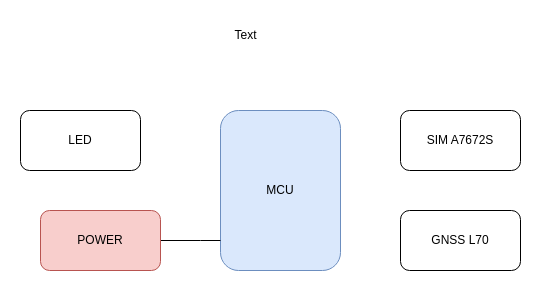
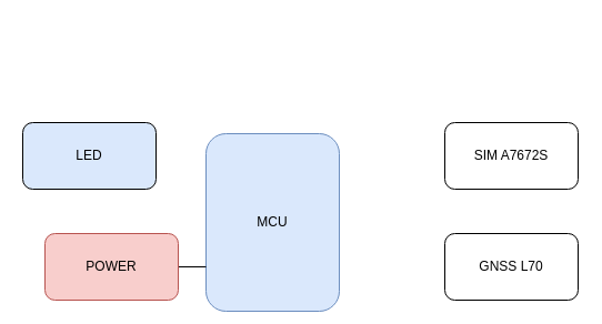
  <mxCell id="0" />
  <mxCell id="1" parent="0" />
- <mxCell id="2" value="MCU" style="rounded=1;whiteSpace=wrap;html=1;fillColor=#dae8fc;strokeColor=#6c8ebf;" vertex="1" parent="1"><mxGeometry x="220" y="110" width="120" height="160" as="geometry" /></mxCell>
+ <mxCell id="2" value="MCU" style="rounded=1;whiteSpace=wrap;html=1;fillColor=#dae8fc;strokeColor=#6c8ebf;" vertex="1" parent="1"><mxGeometry x="185" y="120" width="120" height="160" as="geometry" /></mxCell>
  <mxCell id="3" value="SIM A7672S" style="rounded=1;whiteSpace=wrap;html=1;" vertex="1" parent="1"><mxGeometry x="400" y="110" width="120" height="60" as="geometry" /></mxCell>
  <mxCell id="4" value="GNSS L70" style="rounded=1;whiteSpace=wrap;html=1;" vertex="1" parent="1"><mxGeometry x="400" y="210" width="120" height="60" as="geometry" /></mxCell>
- <mxCell id="5" value="LED" style="rounded=1;whiteSpace=wrap;html=1;" vertex="1" parent="1"><mxGeometry x="20" y="110" width="120" height="60" as="geometry" /></mxCell>
+ <mxCell id="5" value="LED" style="rounded=1;whiteSpace=wrap;html=1;fillColor=#dae8fc;" vertex="1" parent="1"><mxGeometry x="20" y="110" width="120" height="60" as="geometry" /></mxCell>
  <mxCell id="6" value="" style="edgeStyle=orthogonalEdgeStyle;rounded=0;orthogonalLoop=1;jettySize=auto;html=1;endArrow=none;" edge="1" parent="1" source="7" target="2"><mxGeometry relative="1" as="geometry"><Array as="points"><mxPoint x="200" y="240" /><mxPoint x="200" y="240" /></Array></mxGeometry></mxCell>
  <mxCell id="7" value="POWER" style="rounded=1;whiteSpace=wrap;html=1;fillColor=#f8cecc;strokeColor=#b85450;" vertex="1" parent="1"><mxGeometry x="40" y="210" width="120" height="60" as="geometry" /></mxCell>
- <mxCell id="8" value="Text" style="text;html=1;align=center;verticalAlign=middle;resizable=0;points=[];autosize=1;strokeColor=none;fillColor=none;" vertex="1" parent="1"><mxGeometry x="220" y="20" width="50" height="30" as="geometry" /></mxCell>
